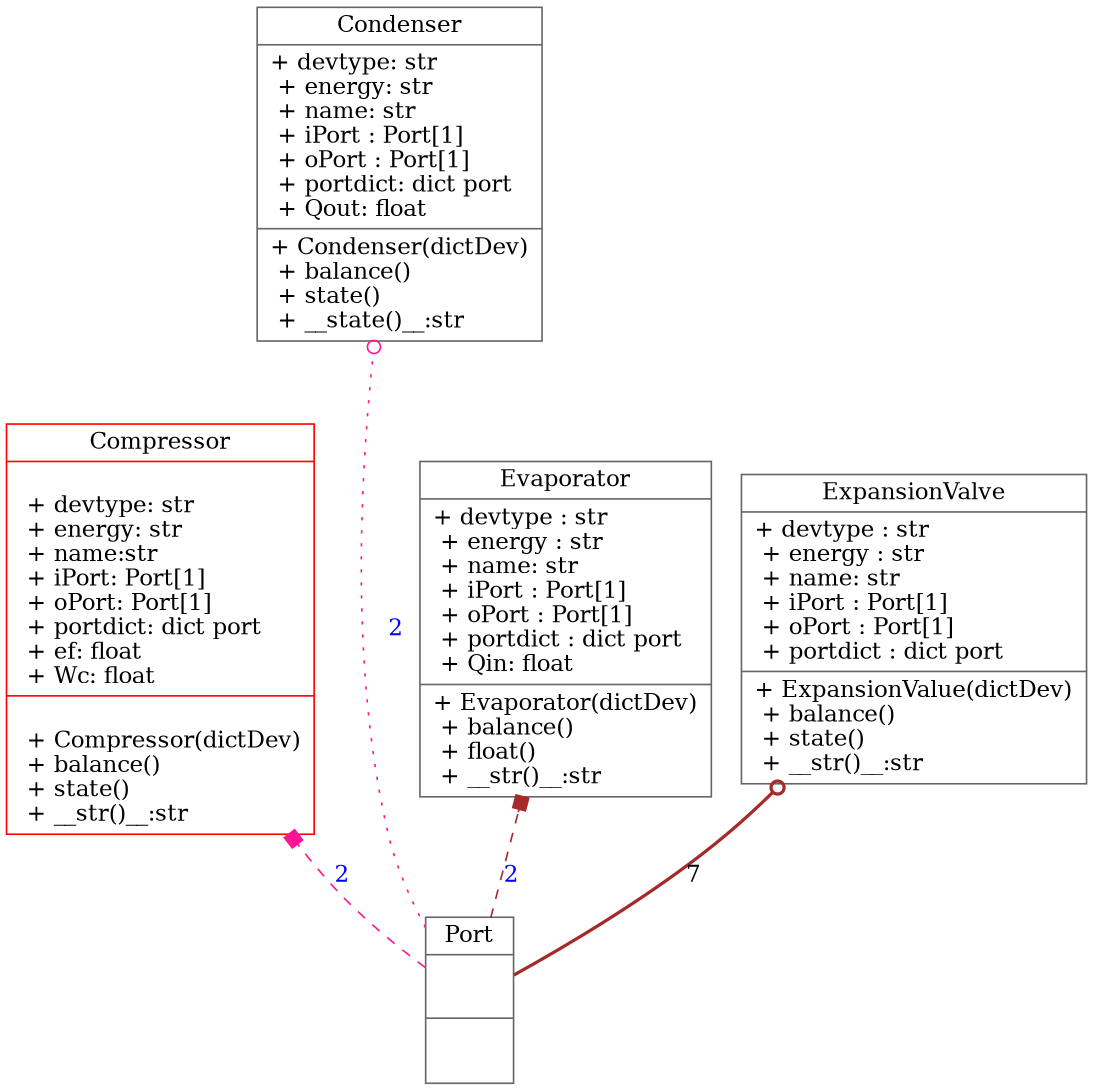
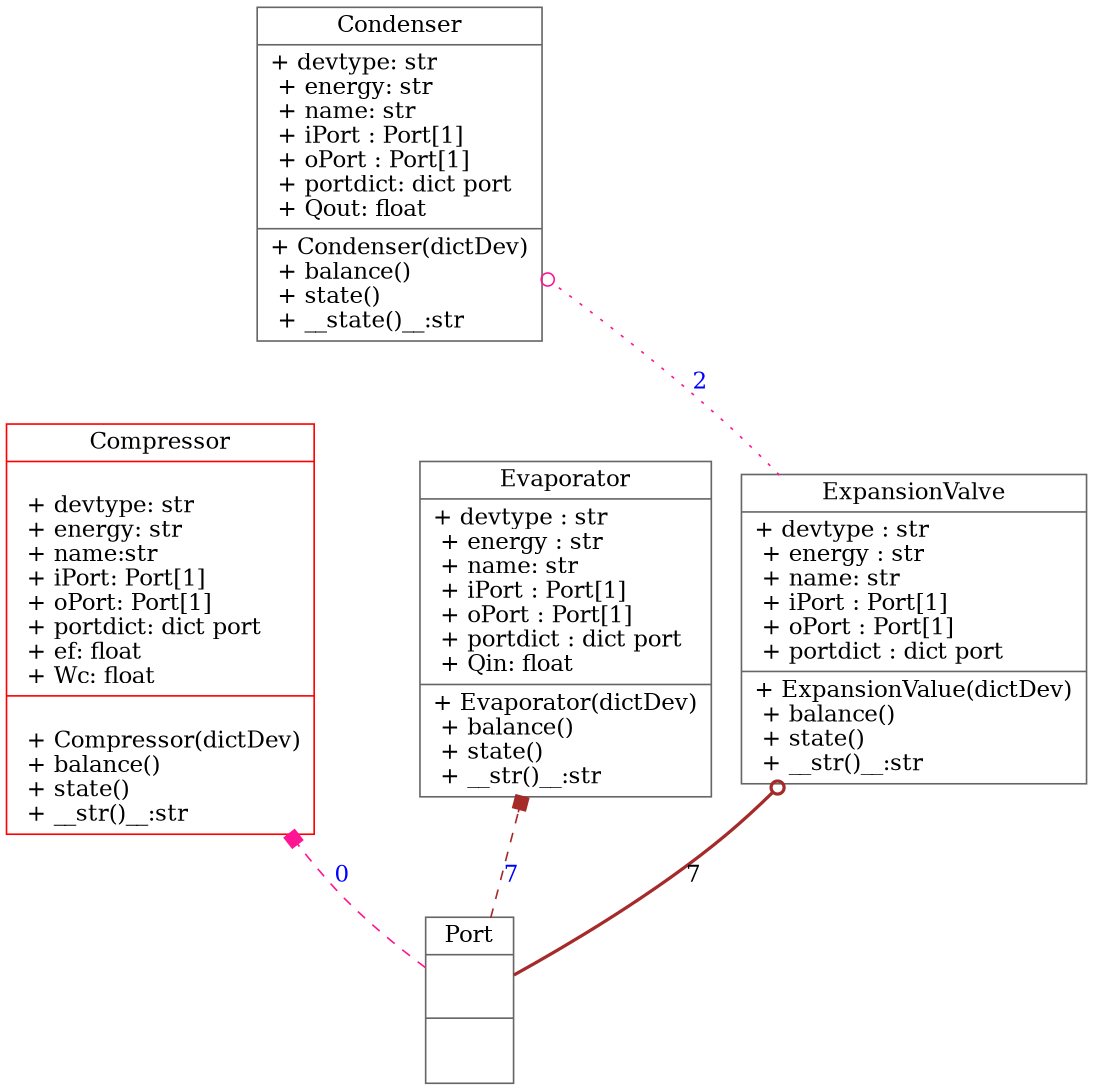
  digraph {
    rankdir=BT
    node [color=gray40 shape=record style=solid fontcolor=black]
    edge [arrowhead=box arrowtail=none color=deeppink fontcolor=blue style=dashed]
    n1 [color=red fontcoor=black label="{Compressor|\n               + devtype: str\l + energy: str\l + name:str \l + iPort: Port[1]\l + oPort: Port[1]\l + portdict: dict port\l + ef: float\l + Wc: float\l|\n               + Compressor(dictDev)\l + balance()\l + state()\l + __str()__:str\l}" fontcolor=""]
    n2 [label="{Condenser| + devtype: str\l + energy: str\l + name: str\l + iPort : Port[1]\l + oPort : Port[1]\l + portdict: dict port\l + Qout: float\l| + Condenser(dictDev)\l + balance()\l + state()\l + __state()__:str\l}"]
-   n3 [label="{Evaporator| + devtype : str\l + energy : str\l + name: str\l + iPort : Port[1]\l + oPort : Port[1]\l + portdict : dict port\l + Qin: float\l| + Evaporator(dictDev)\l + balance()\l + float()\l + __str()__:str\l}"]
+   n3 [label="{Evaporator| + devtype : str\l + energy : str\l + name: str\l + iPort : Port[1]\l + oPort : Port[1]\l + portdict : dict port\l + Qin: float\l| + Evaporator(dictDev)\l + balance()\l + state()\l + __str()__:str\l}"]
    n4 [label="{ExpansionValve| + devtype : str\l + energy : str\l + name: str\l + iPort : Port[1]\l + oPort : Port[1]\l + portdict : dict port\l| + ExpansionValue(dictDev)\l + balance()\l + state()\l + __str()__:str\l}"]
    n5 [label="{Port|\n                        \l|\n                        \l}"]
-   n5 -> n1 [label=2]
-   n5 -> n2 [arrowhead=odot label=2 style=dotted]
-   n5 -> n3 [color=brown label=2]
+   n5 -> n1 [label=0]
+   n4 -> n2 [arrowhead=odot label=2 style=dotted]
+   n5 -> n3 [color=brown label=7]
    n5 -> n4 [arrowhead=odot color=brown fontcolor=2 label=7 style=bold]
  }
